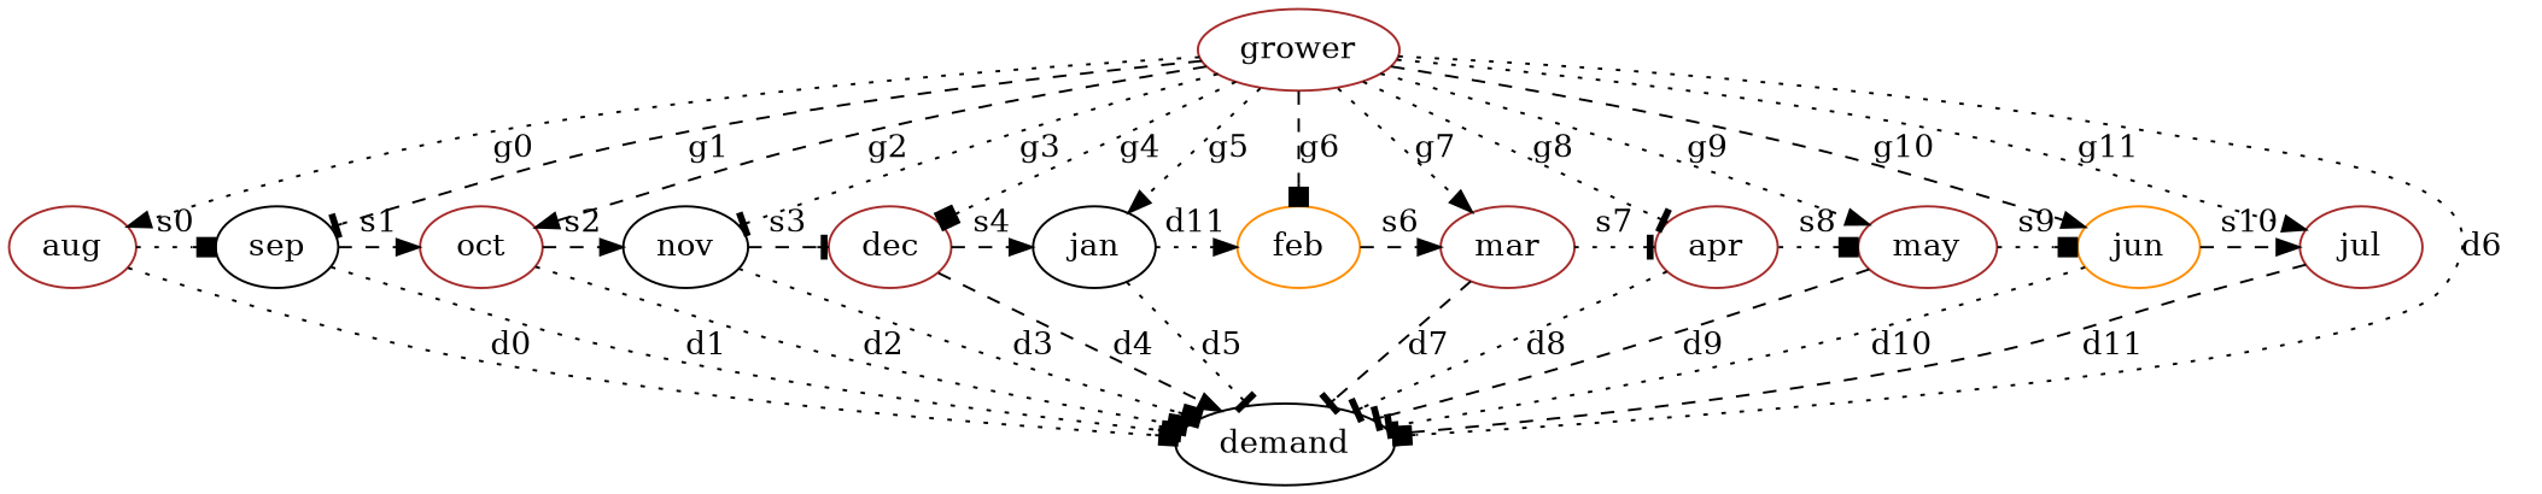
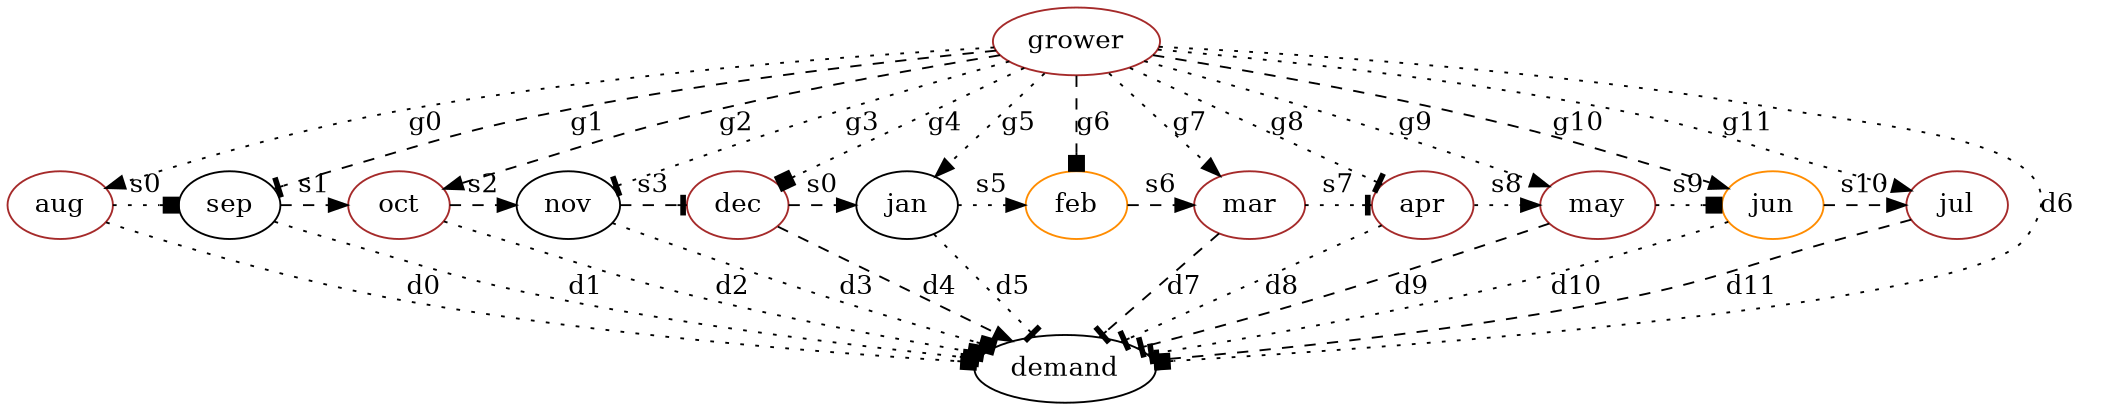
  digraph {
    rankdir=TB
    node [color=brown]
    edge [arrowhead=normal style=dotted]
    grower
    aug
    sep [color=black]
    oct
    nov [color=black]
    dec
    jan [color=black]
    feb [color=darkorange]
    mar
    apr
    may
    jun [color=darkorange]
    jul
    demand [color=black]
    subgraph sub_1 {
      rank=same
      grower
    }
    subgraph sub_2 {
      rank=same
      aug
      sep
      oct
      nov
      dec
      jan
      feb
      mar
      apr
      may
      jun
      jul
    }
    subgraph sub_3 {
      rank=same
      demand
    }
    grower -> aug [label=g0]
    grower -> sep [arrowhead=tee label=g1 style=dashed]
    grower -> oct [label=g2 style=dashed]
    grower -> nov [arrowhead=tee label=g3]
    grower -> dec [arrowhead=box label=g4]
    grower -> jan [label=g5]
    grower -> feb [arrowhead=box label=g6 style=dashed]
    grower -> mar [label=g7]
    grower -> apr [arrowhead=tee label=g8]
    grower -> may [label=g9]
    grower -> jun [label=g10 style=dashed]
    grower -> jul [label=g11]
    grower -> demand [arrowhead=box label=d6]
    aug -> sep [arrowhead=box label=s0]
    aug -> demand [arrowhead=box label=d0]
    sep -> oct [label=s1 style=dashed]
    sep -> demand [arrowhead=box label=d1]
    oct -> nov [label=s2 style=dashed]
    oct -> demand [arrowhead=box label=d2]
    nov -> dec [arrowhead=tee label=s3 style=dashed]
    nov -> demand [arrowhead=box label=d3]
-   dec -> jan [label=s4 style=dashed]
+   dec -> jan [label=s0 style=dashed]
    dec -> demand [label=d4 style=dashed]
-   jan -> feb [label=d11]
+   jan -> feb [label=s5]
    jan -> demand [arrowhead=tee label=d5]
    feb -> mar [label=s6 style=dashed]
    mar -> apr [arrowhead=tee label=s7]
    mar -> demand [arrowhead=tee label=d7 style=dashed]
-   apr -> may [arrowhead=box label=s8]
+   apr -> may [label=s8]
    apr -> demand [arrowhead=tee label=d8]
    may -> jun [arrowhead=box label=s9]
    may -> demand [arrowhead=tee label=d9 style=dashed]
    jun -> jul [label=s10 style=dashed]
    jun -> demand [arrowhead=tee label=d10]
    jul -> demand [arrowhead=tee label=d11 style=dashed]
  }
